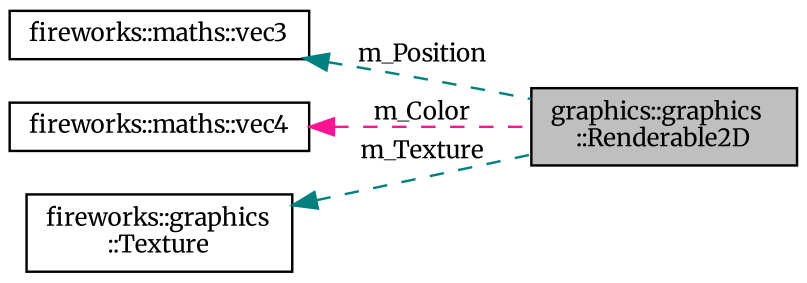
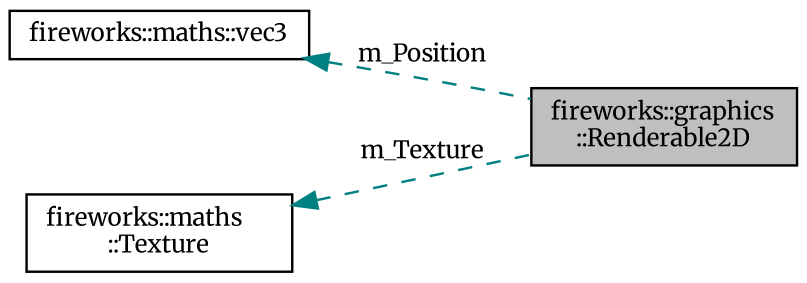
  digraph {
    fontname=Merriweather
    rankdir=LR
    node [color=black fillcolor=white fontname=Merriweather fontsize=10 shape=record style=filled]
    edge [color=teal dir=back fontname=Merriweather fontsize=10 labelfontname=Helvetica labelfontsize=10 style=dashed]
-   n1 [fillcolor=grey75 fontcolor=black height=0.2 label="graphics::graphics\l::Renderable2D" width=0.4]
+   n1 [fillcolor=grey75 fontcolor=black height=0.2 label="fireworks::graphics\l::Renderable2D" width=0.4]
    n2 [height=0.2 label="fireworks::maths::vec3" width=0.4]
-   n3 [height=0.2 label="fireworks::maths::vec4" width=0.4]
-   n4 [height=0.2 label="fireworks::graphics\l::Texture" width=0.4]
+   n4 [height=0.2 label="fireworks::maths\l::Texture" width=0.4]
    n2 -> n1 [label=" m_Position"]
-   n3 -> n1 [color=deeppink label=" m_Color"]
    n4 -> n1 [label=" m_Texture"]
  }
